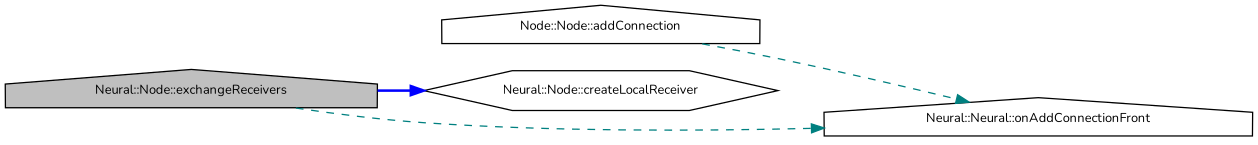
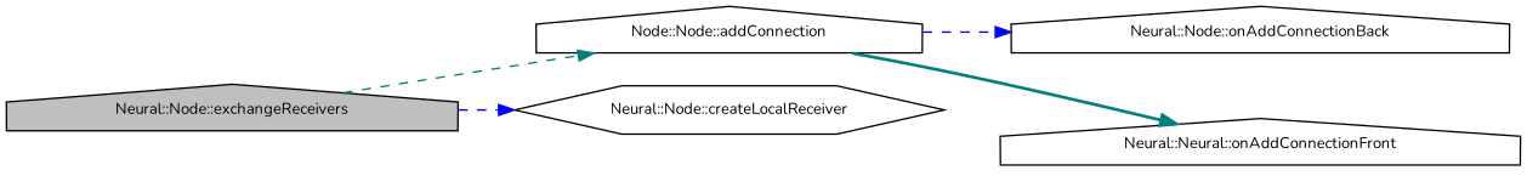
  digraph {
    fontname=Nunito
    rankdir=LR
    node [color=black fillcolor=white fontname=Nunito fontsize=10 shape=house style=filled]
    edge [color=teal fontname=Nunito fontsize=10 labelfontname=Helvetica labelfontsize=10 style=dashed]
    n1 [fillcolor=grey75 fontcolor=black height=0.2 label="Neural::Node::exchangeReceivers" width=0.4]
    n2 [height=0.2 label="Node::Node::addConnection" width=0.4]
    n3 [height=0.2 label="Neural::Node::createLocalReceiver" shape=hexagon width=0.4]
+   n4 [height=0.2 label="Neural::Node::onAddConnectionBack" width=0.4]
    n5 [height=0.2 label="Neural::Neural::onAddConnectionFront" width=0.4]
-   n1 -> n5
-   n1 -> n3 [color=blue style=bold]
-   n2 -> n5
+   n1 -> n2
+   n1 -> n3 [color=blue]
+   n2 -> n4 [color=blue]
+   n2 -> n5 [style=bold]
  }
